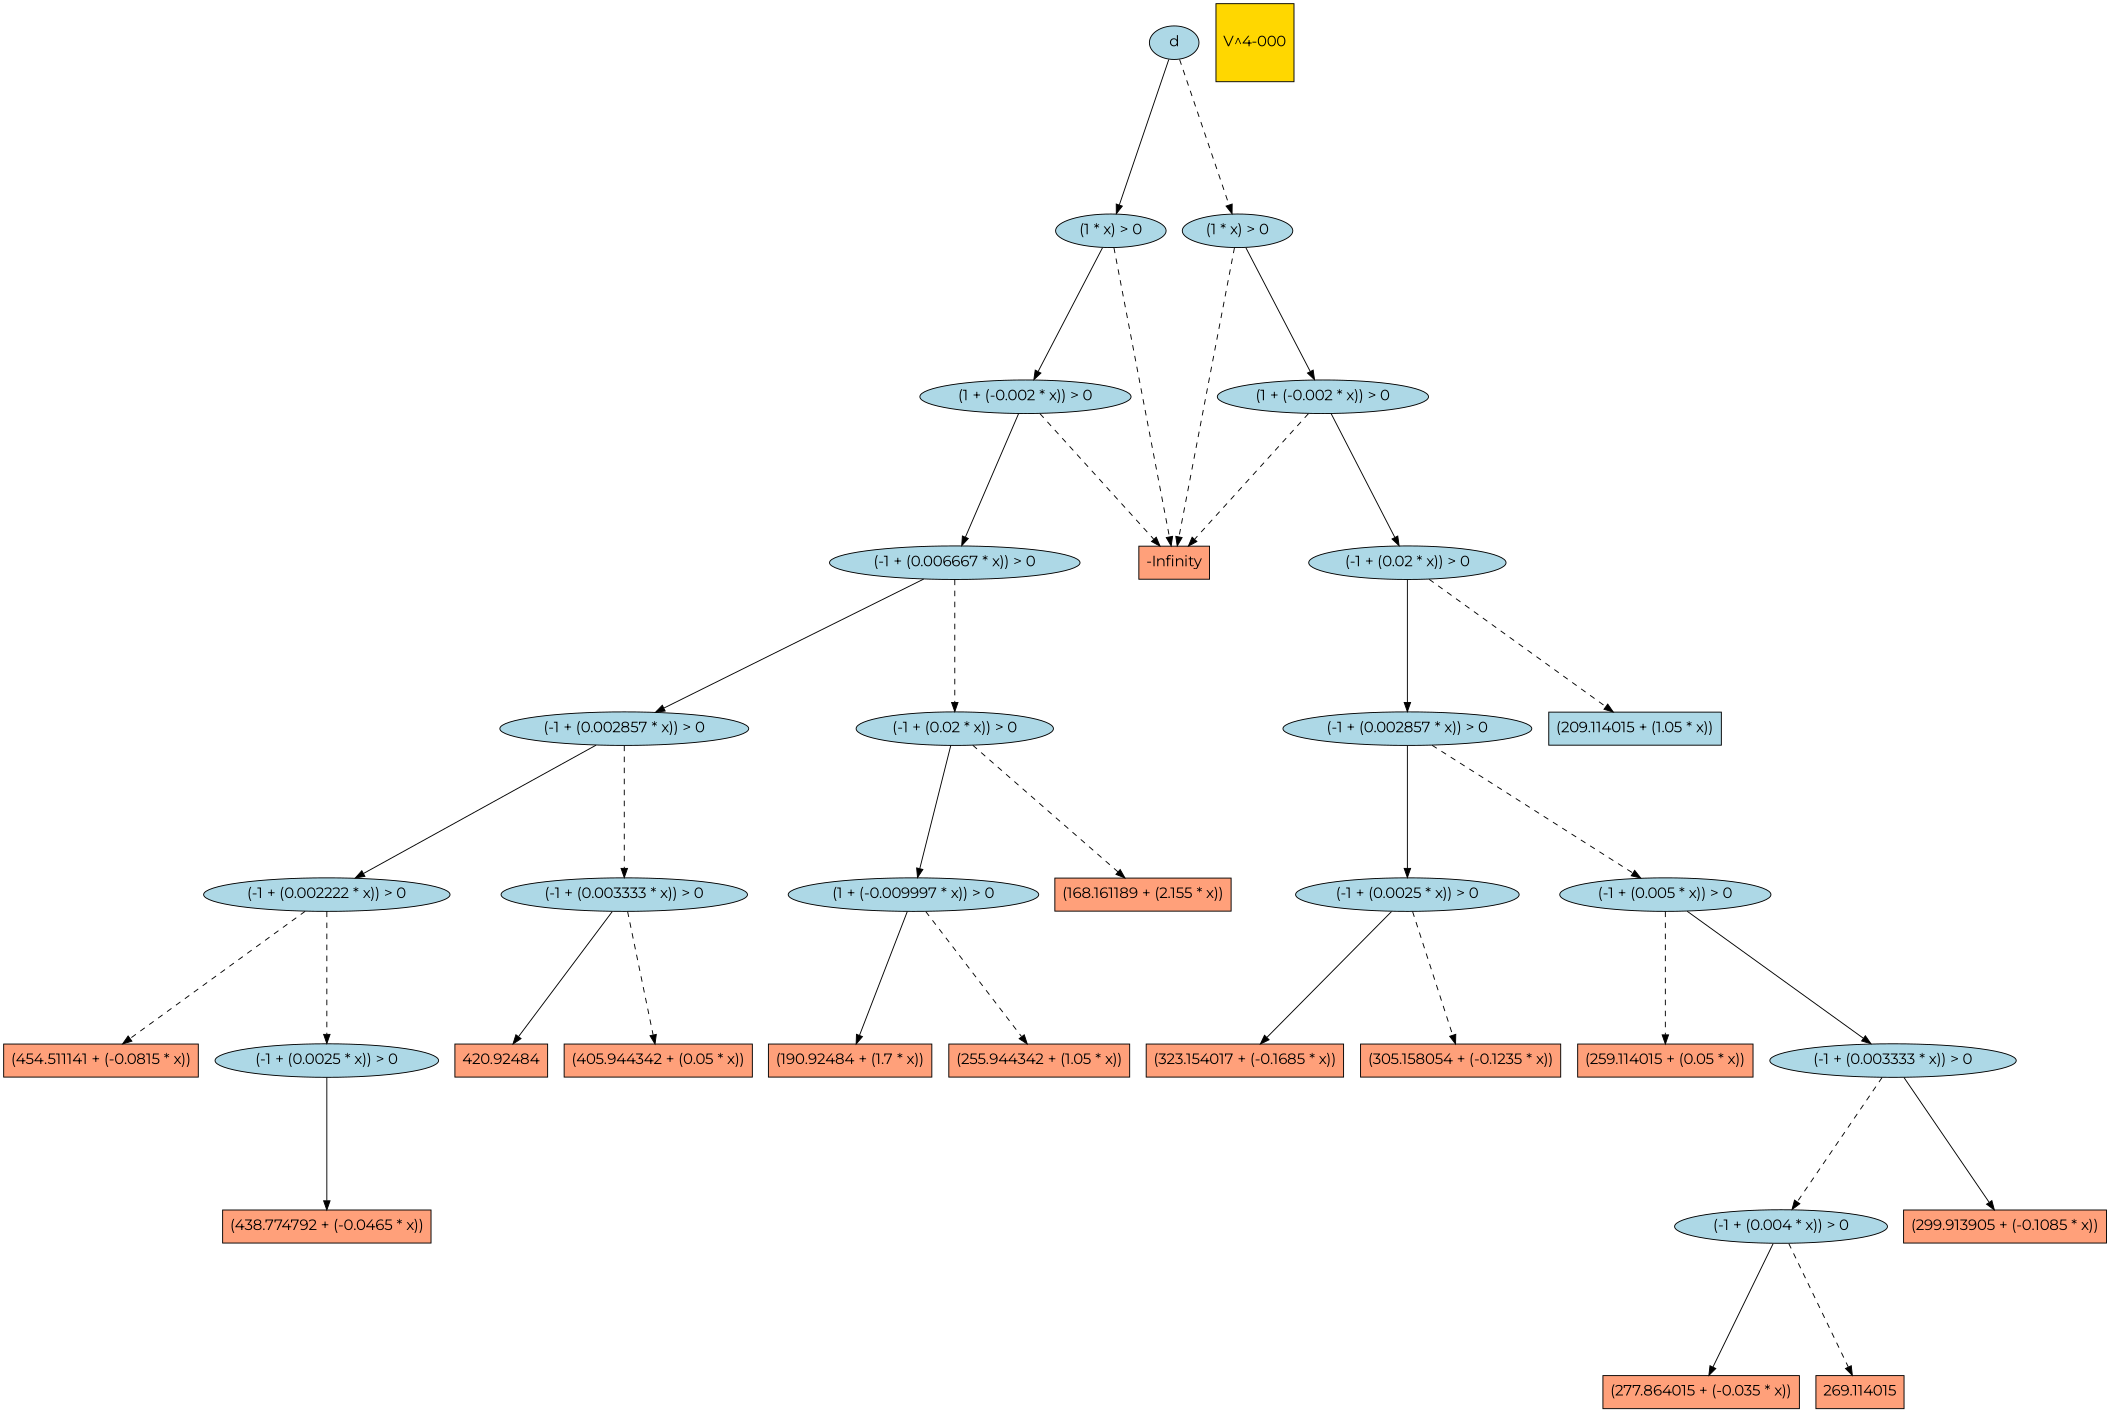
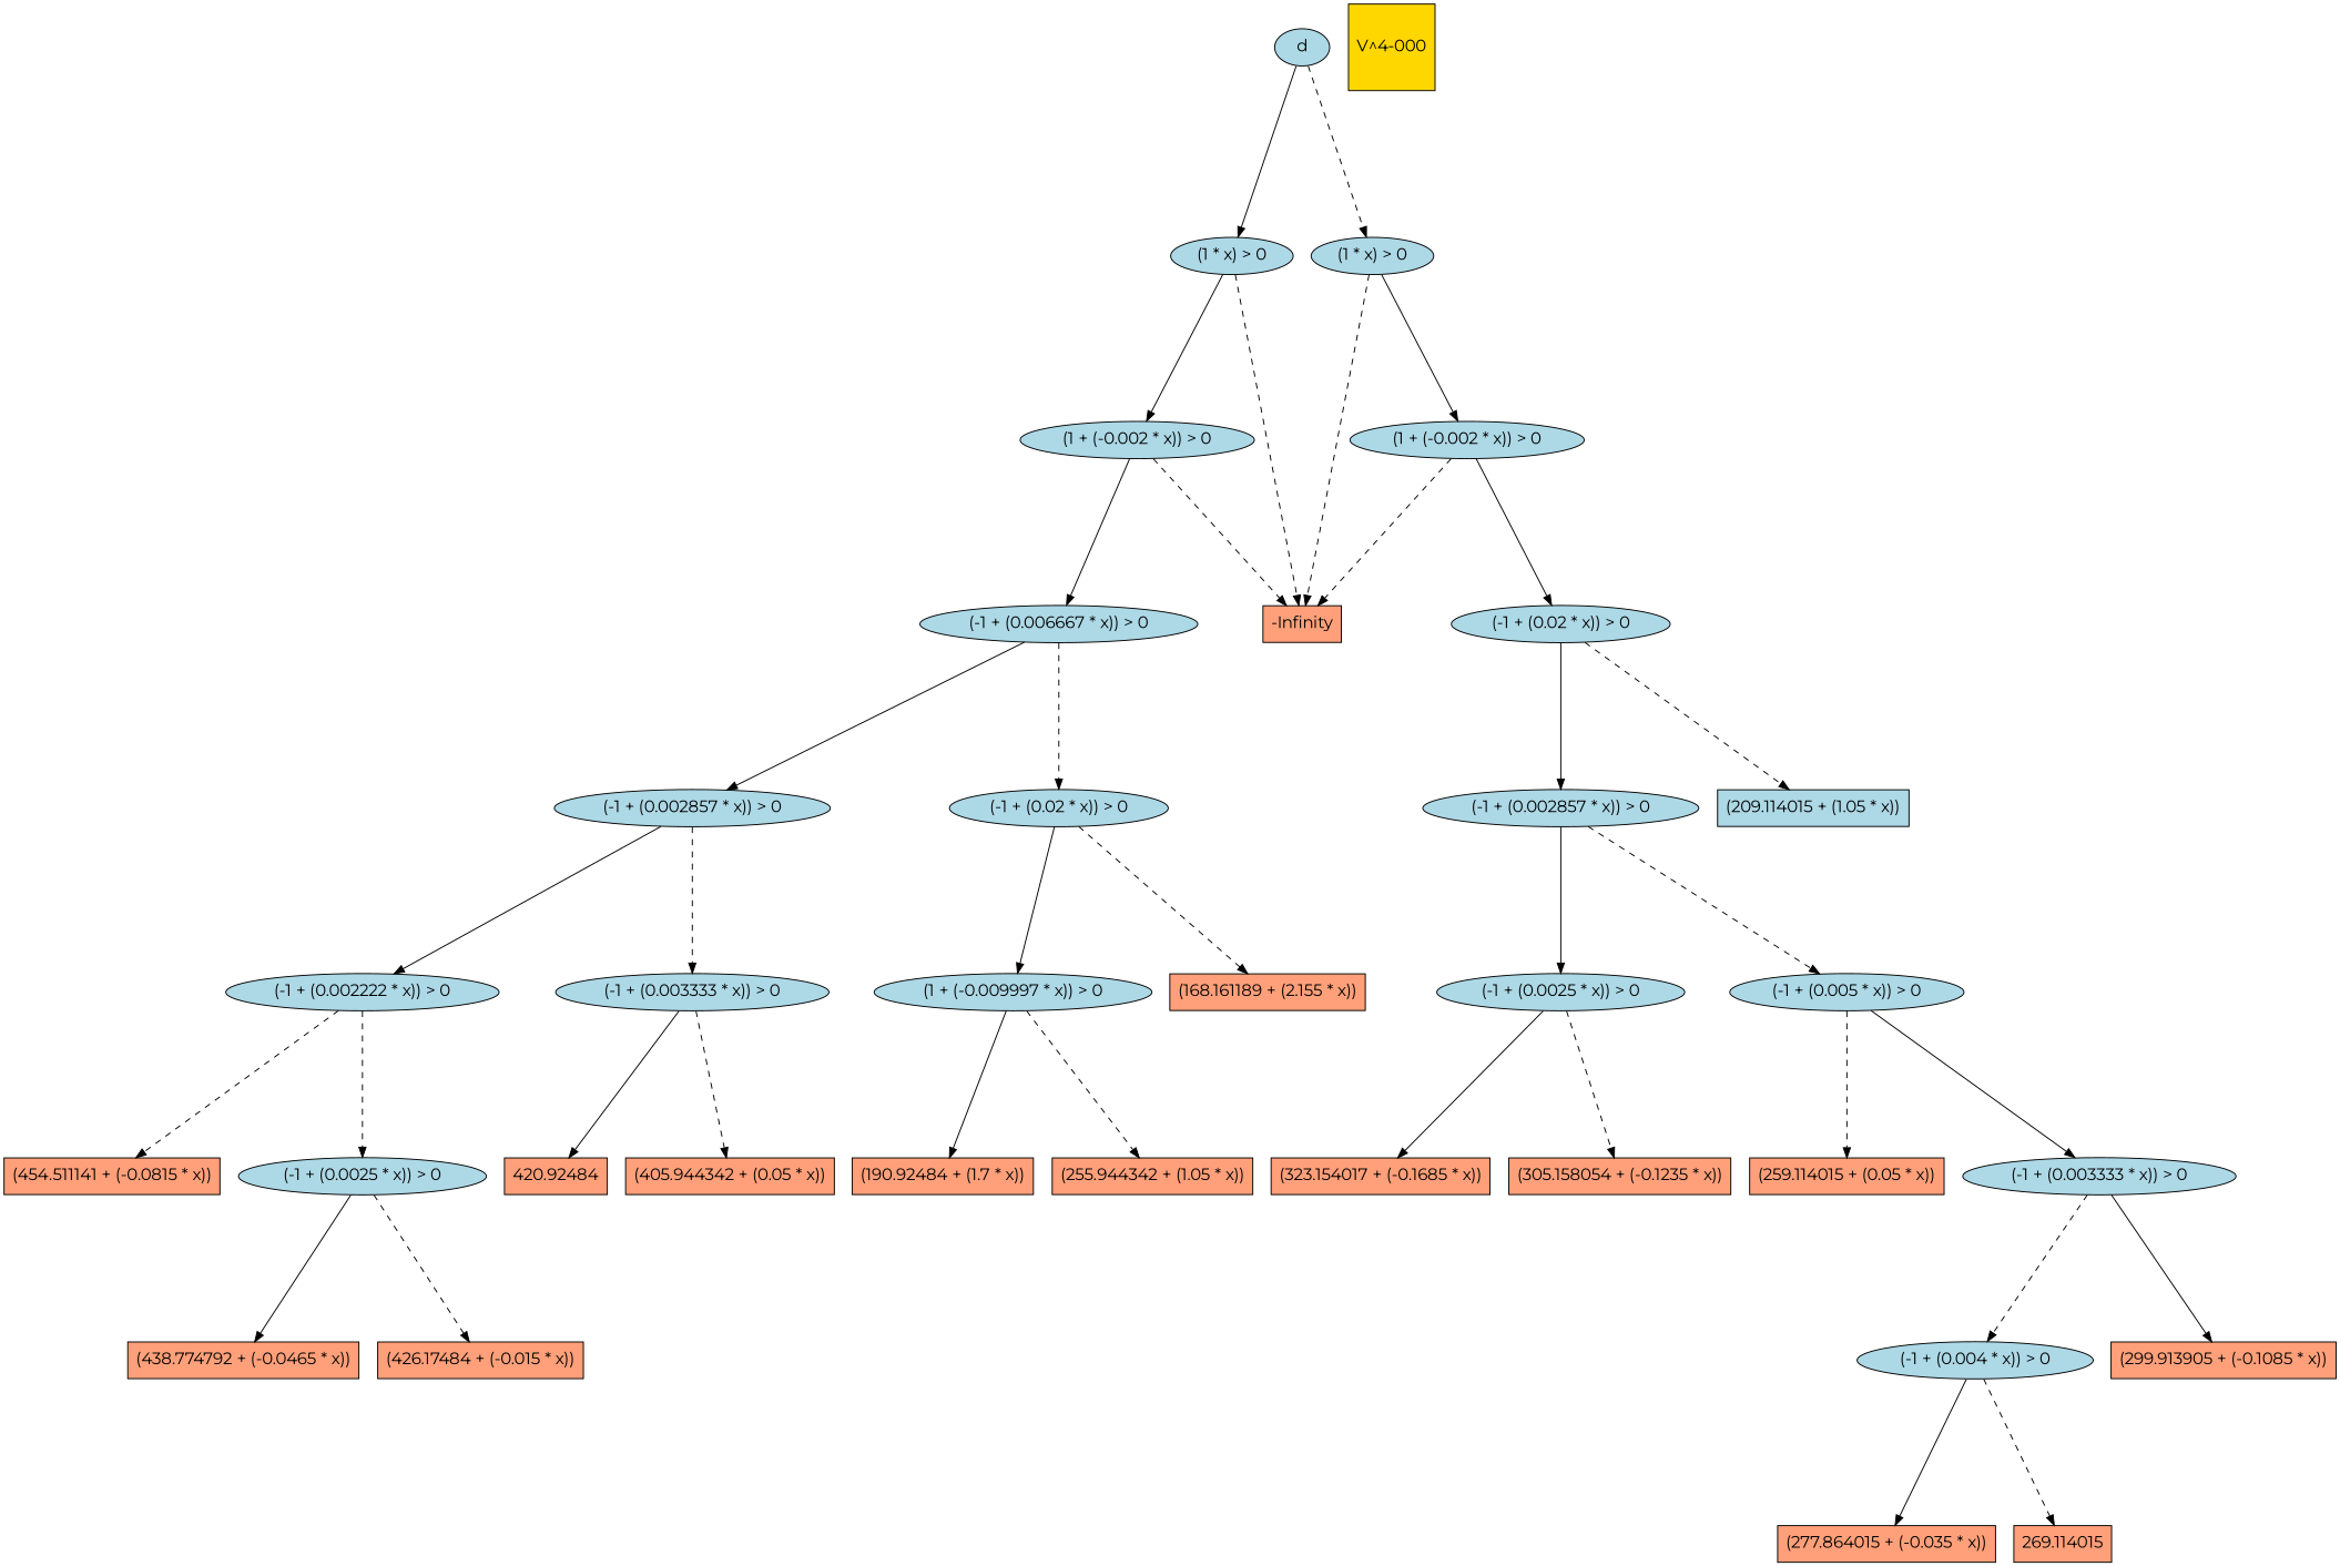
  digraph {
    fontname=Montserrat
    fontsize=16
    ranksep=2.00
    node [color=black fillcolor=lightblue fontname=Montserrat fontsize=16 shape=ellipse style=filled]
    edge [color=black fontname=Montserrat style=dashed]
    n1 [label="(-1 + (0.002222 * x)) > 0"]
    n2 [fillcolor=lightsalmon label="(454.511141 + (-0.0815 * x))" shape=box]
    n3 [label="(-1 + (0.0025 * x)) > 0"]
    n4 [fillcolor=lightsalmon label="(438.774792 + (-0.0465 * x))" shape=box]
+   n5 [fillcolor=lightsalmon label="(426.17484 + (-0.015 * x))" shape=box]
    n6 [fillcolor=lightsalmon label="(277.864015 + (-0.035 * x))" shape=box]
    n7 [label="(-1 + (0.006667 * x)) > 0"]
    n8 [label="(-1 + (0.002857 * x)) > 0"]
    n9 [label="(-1 + (0.02 * x)) > 0"]
    n10 [label="(-1 + (0.003333 * x)) > 0"]
    n11 [label="(1 + (-0.009997 * x)) > 0"]
    n12 [fillcolor=lightsalmon label="(168.161189 + (2.155 * x))" shape=box]
    n13 [fillcolor=lightsalmon label=420.92484 shape=box]
    n14 [fillcolor=lightsalmon label="(405.944342 + (0.05 * x))" shape=box]
    n15 [label="(1 * x) > 0"]
    n16 [label="(1 + (-0.002 * x)) > 0"]
    n17 [fillcolor=lightsalmon label="-Infinity" shape=box]
    n18 [fillcolor=lightsalmon label="(190.92484 + (1.7 * x))" shape=box]
    n19 [fillcolor=lightsalmon label="(255.944342 + (1.05 * x))" shape=box]
    n20 [label="(-1 + (0.0025 * x)) > 0"]
    n21 [fillcolor=lightsalmon label="(323.154017 + (-0.1685 * x))" shape=box]
    n22 [fillcolor=lightsalmon label="(305.158054 + (-0.1235 * x))" shape=box]
    n23 [fillcolor=lightsalmon label="(259.114015 + (0.05 * x))" shape=box]
    n24 [label=d]
    n25 [label="(1 * x) > 0"]
    n26 [label="(1 + (-0.002 * x)) > 0"]
    n27 [label="(-1 + (0.02 * x)) > 0"]
    n28 [label="(-1 + (0.002857 * x)) > 0"]
    n29 [label="(209.114015 + (1.05 * x))" shape=box]
    n30 [label="(-1 + (0.005 * x)) > 0"]
    n31 [label="(-1 + (0.003333 * x)) > 0"]
    n32 [label="(-1 + (0.004 * x)) > 0"]
    n33 [fillcolor=lightsalmon label=269.114015 shape=box]
    n34 [fillcolor=lightsalmon label="(299.913905 + (-0.1085 * x))" shape=box]
    n35 [fillcolor=gold1 label="V^4-000" shape=square]
    n1 -> n2
    n1 -> n3
    n3 -> n4 [style=solid]
+   n3 -> n5
    n7 -> n8 [style=solid]
    n7 -> n9
    n8 -> n1 [style=solid]
    n8 -> n10
    n9 -> n11 [style=solid]
    n9 -> n12
    n10 -> n13 [style=solid]
    n10 -> n14
    n11 -> n18 [style=solid]
    n11 -> n19
    n15 -> n16 [style=solid]
    n15 -> n17
    n16 -> n7 [style=solid]
    n16 -> n17
    n20 -> n21 [style=solid]
    n20 -> n22
    n24 -> n15 [style=solid]
    n24 -> n25
    n25 -> n17
    n25 -> n26 [style=solid]
    n26 -> n17
    n26 -> n27 [style=solid]
    n27 -> n28 [style=solid]
    n27 -> n29
    n28 -> n20 [style=solid]
    n28 -> n30
    n30 -> n23
    n30 -> n31 [style=solid]
    n31 -> n32
    n31 -> n34 [style=solid]
    n32 -> n6 [style=solid]
    n32 -> n33
  }
